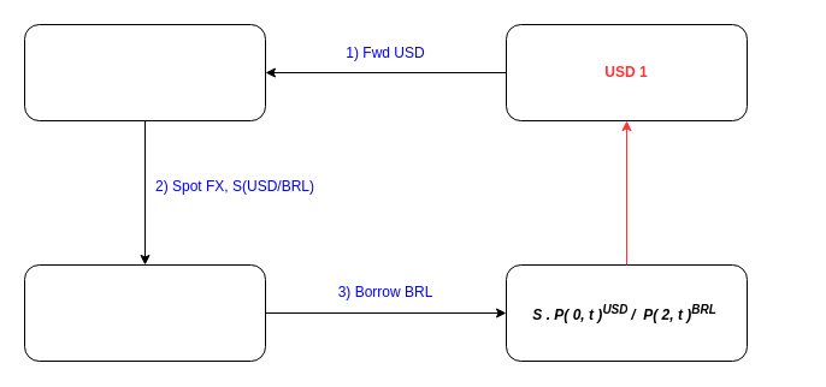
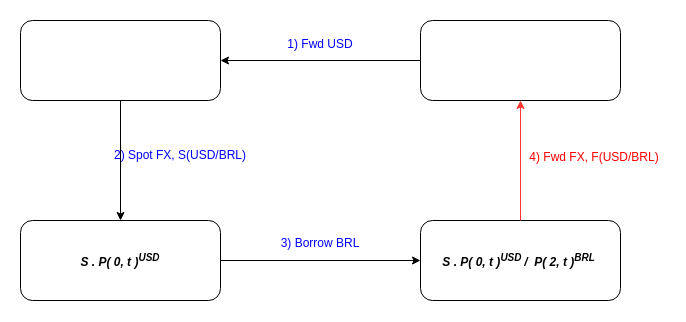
  <mxCell id="0" />
  <mxCell id="1" parent="0" />
  <mxCell id="2" value="" style="rounded=1;whiteSpace=wrap;html=1;" vertex="1" parent="1"><mxGeometry x="420" y="20" width="200" height="80" as="geometry" /></mxCell>
  <mxCell id="3" value="" style="rounded=1;whiteSpace=wrap;html=1;" vertex="1" parent="1"><mxGeometry x="20" y="20" width="200" height="80" as="geometry" /></mxCell>
  <mxCell id="4" value="" style="rounded=1;whiteSpace=wrap;html=1;" vertex="1" parent="1"><mxGeometry x="20" y="220" width="200" height="80" as="geometry" /></mxCell>
  <mxCell id="5" value="" style="rounded=1;whiteSpace=wrap;html=1;" vertex="1" parent="1"><mxGeometry x="420" y="220" width="200" height="80" as="geometry" /></mxCell>
- <mxCell id="6" value="&lt;font style=&quot;color: rgb(255, 51, 51);&quot;&gt;&lt;b&gt;USD 1&lt;/b&gt;&lt;/font&gt;" style="text;html=1;align=center;verticalAlign=middle;whiteSpace=wrap;rounded=0;" vertex="1" parent="1"><mxGeometry x="460" y="45" width="120" height="30" as="geometry" /></mxCell>
+ <mxCell id="7" value="&lt;b&gt;&lt;i&gt;S . P( 0, t )&lt;sup&gt;USD&lt;/sup&gt;&lt;/i&gt;&lt;/b&gt;" style="text;html=1;align=center;verticalAlign=middle;whiteSpace=wrap;rounded=0;" vertex="1" parent="1"><mxGeometry x="60" y="245" width="120" height="30" as="geometry" /></mxCell>
  <mxCell id="8" value="&lt;b&gt;&lt;i&gt;S . P( 0, t )&lt;sup&gt;USD&amp;nbsp;&lt;/sup&gt;/&amp;nbsp; P( 2, t )&lt;sup&gt;BRL&amp;nbsp;&lt;/sup&gt;&lt;/i&gt;&lt;/b&gt;" style="text;html=1;align=center;verticalAlign=middle;whiteSpace=wrap;rounded=0;" vertex="1" parent="1"><mxGeometry x="420" y="245" width="200" height="30" as="geometry" /></mxCell>
  <mxCell id="9" value="" style="endArrow=classic;html=1;rounded=0;entryX=1;entryY=0.5;entryDx=0;entryDy=0;exitX=0;exitY=0.5;exitDx=0;exitDy=0;strokeWidth=1;" edge="1" parent="1" source="2" target="3"><mxGeometry width="50" height="50" relative="1" as="geometry"><mxPoint x="300" y="200" as="sourcePoint" /><mxPoint x="350" y="150" as="targetPoint" /></mxGeometry></mxCell>
  <mxCell id="10" value="" style="endArrow=classic;html=1;rounded=0;entryX=0.5;entryY=0;entryDx=0;entryDy=0;exitX=0.5;exitY=1;exitDx=0;exitDy=0;strokeWidth=1;" edge="1" parent="1" source="3" target="4"><mxGeometry width="50" height="50" relative="1" as="geometry"><mxPoint x="300" y="200" as="sourcePoint" /><mxPoint x="350" y="150" as="targetPoint" /></mxGeometry></mxCell>
  <mxCell id="11" value="" style="endArrow=classic;html=1;rounded=0;entryX=0;entryY=0.5;entryDx=0;entryDy=0;exitX=1;exitY=0.5;exitDx=0;exitDy=0;strokeWidth=1;" edge="1" parent="1" source="4" target="5"><mxGeometry width="50" height="50" relative="1" as="geometry"><mxPoint x="300" y="200" as="sourcePoint" /><mxPoint x="350" y="150" as="targetPoint" /></mxGeometry></mxCell>
  <mxCell id="12" value="" style="endArrow=classic;html=1;rounded=0;entryX=0.5;entryY=1;entryDx=0;entryDy=0;exitX=0.5;exitY=0;exitDx=0;exitDy=0;strokeColor=#FF3333;strokeWidth=1;" edge="1" parent="1" source="5" target="2"><mxGeometry width="50" height="50" relative="1" as="geometry"><mxPoint x="230" y="270" as="sourcePoint" /><mxPoint x="430" y="270" as="targetPoint" /></mxGeometry></mxCell>
  <mxCell id="13" value="&lt;font style=&quot;color: rgb(0, 0, 255);&quot;&gt;1) Fwd USD&lt;/font&gt;" style="text;html=1;align=center;verticalAlign=middle;whiteSpace=wrap;rounded=0;" vertex="1" parent="1"><mxGeometry x="260" y="29" width="120" height="30" as="geometry" /></mxCell>
  <mxCell id="14" value="&lt;font style=&quot;color: rgb(0, 0, 255);&quot;&gt;3) Borrow BRL&lt;/font&gt;" style="text;html=1;align=center;verticalAlign=middle;whiteSpace=wrap;rounded=0;" vertex="1" parent="1"><mxGeometry x="260" y="228" width="120" height="30" as="geometry" /></mxCell>
- <mxCell id="15" value="&lt;font style=&quot;color: rgb(0, 0, 255);&quot;&gt;2) Spot FX, S(USD/BRL)&lt;/font&gt;" style="text;html=1;align=center;verticalAlign=middle;whiteSpace=wrap;rounded=0;" vertex="1" parent="1"><mxGeometry x="125" y="140" width="140" height="30" as="geometry" /></mxCell>
+ <mxCell id="15" value="&lt;font style=&quot;color: rgb(0, 0, 255);&quot;&gt;2) Spot FX, S(USD/BRL)&lt;/font&gt;" style="text;html=1;align=center;verticalAlign=middle;whiteSpace=wrap;rounded=0;" vertex="1" parent="1"><mxGeometry x="110" y="140" width="140" height="30" as="geometry" /></mxCell>
+ <mxCell id="16" value="&lt;font style=&quot;color: rgb(255, 0, 0);&quot;&gt;4) Fwd FX, F(USD/BRL)&lt;/font&gt;" style="text;html=1;align=center;verticalAlign=middle;whiteSpace=wrap;rounded=0;" vertex="1" parent="1"><mxGeometry x="524" y="142" width="140" height="30" as="geometry" /></mxCell>
